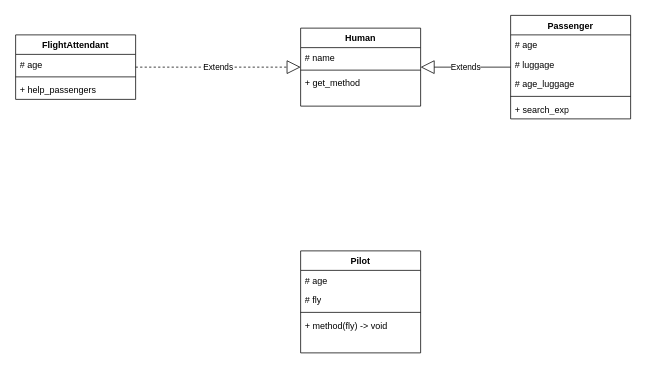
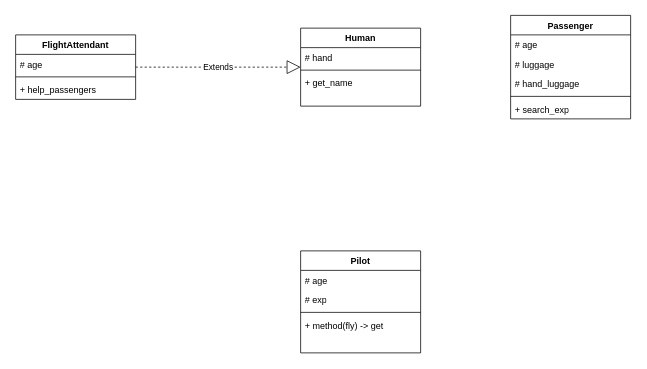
  <mxCell id="0" />
  <mxCell id="1" parent="0" />
  <mxCell id="2" value="Human" style="swimlane;fontStyle=1;align=center;verticalAlign=top;childLayout=stackLayout;horizontal=1;startSize=26;horizontalStack=0;resizeParent=1;resizeParentMax=0;resizeLast=0;collapsible=1;marginBottom=0;whiteSpace=wrap;html=1;" vertex="1" parent="1"><mxGeometry x="400" y="37" width="160" height="104" as="geometry" /></mxCell>
- <mxCell id="3" value="# name" style="text;strokeColor=none;fillColor=none;align=left;verticalAlign=top;spacingLeft=4;spacingRight=4;overflow=hidden;rotatable=0;points=[[0,0.5],[1,0.5]];portConstraint=eastwest;whiteSpace=wrap;html=1;" vertex="1" parent="2"><mxGeometry y="26" width="160" height="26" as="geometry" /></mxCell>
+ <mxCell id="3" value="# hand" style="text;strokeColor=none;fillColor=none;align=left;verticalAlign=top;spacingLeft=4;spacingRight=4;overflow=hidden;rotatable=0;points=[[0,0.5],[1,0.5]];portConstraint=eastwest;whiteSpace=wrap;html=1;" vertex="1" parent="2"><mxGeometry y="26" width="160" height="26" as="geometry" /></mxCell>
  <mxCell id="4" value="" style="line;strokeWidth=1;fillColor=none;align=left;verticalAlign=middle;spacingTop=-1;spacingLeft=3;spacingRight=3;rotatable=0;labelPosition=right;points=[];portConstraint=eastwest;strokeColor=inherit;" vertex="1" parent="2"><mxGeometry y="52" width="160" height="8" as="geometry" /></mxCell>
- <mxCell id="5" value="+ get_method" style="text;strokeColor=none;fillColor=none;align=left;verticalAlign=top;spacingLeft=4;spacingRight=4;overflow=hidden;rotatable=0;points=[[0,0.5],[1,0.5]];portConstraint=eastwest;whiteSpace=wrap;html=1;" vertex="1" parent="2"><mxGeometry y="60" width="160" height="44" as="geometry" /></mxCell>
+ <mxCell id="5" value="+ get_name" style="text;strokeColor=none;fillColor=none;align=left;verticalAlign=top;spacingLeft=4;spacingRight=4;overflow=hidden;rotatable=0;points=[[0,0.5],[1,0.5]];portConstraint=eastwest;whiteSpace=wrap;html=1;" vertex="1" parent="2"><mxGeometry y="60" width="160" height="44" as="geometry" /></mxCell>
  <mxCell id="6" value="Pilot" style="swimlane;fontStyle=1;align=center;verticalAlign=top;childLayout=stackLayout;horizontal=1;startSize=26;horizontalStack=0;resizeParent=1;resizeParentMax=0;resizeLast=0;collapsible=1;marginBottom=0;whiteSpace=wrap;html=1;" vertex="1" parent="1"><mxGeometry x="400" y="334" width="160" height="136" as="geometry" /></mxCell>
  <mxCell id="7" value="# age" style="text;strokeColor=none;fillColor=none;align=left;verticalAlign=top;spacingLeft=4;spacingRight=4;overflow=hidden;rotatable=0;points=[[0,0.5],[1,0.5]];portConstraint=eastwest;whiteSpace=wrap;html=1;" vertex="1" parent="6"><mxGeometry y="26" width="160" height="26" as="geometry" /></mxCell>
- <mxCell id="8" value="# fly" style="text;strokeColor=none;fillColor=none;align=left;verticalAlign=top;spacingLeft=4;spacingRight=4;overflow=hidden;rotatable=0;points=[[0,0.5],[1,0.5]];portConstraint=eastwest;whiteSpace=wrap;html=1;" vertex="1" parent="6"><mxGeometry y="52" width="160" height="26" as="geometry" /></mxCell>
+ <mxCell id="8" value="# exp" style="text;strokeColor=none;fillColor=none;align=left;verticalAlign=top;spacingLeft=4;spacingRight=4;overflow=hidden;rotatable=0;points=[[0,0.5],[1,0.5]];portConstraint=eastwest;whiteSpace=wrap;html=1;" vertex="1" parent="6"><mxGeometry y="52" width="160" height="26" as="geometry" /></mxCell>
  <mxCell id="9" value="" style="line;strokeWidth=1;fillColor=none;align=left;verticalAlign=middle;spacingTop=-1;spacingLeft=3;spacingRight=3;rotatable=0;labelPosition=right;points=[];portConstraint=eastwest;strokeColor=inherit;" vertex="1" parent="6"><mxGeometry y="78" width="160" height="8" as="geometry" /></mxCell>
- <mxCell id="10" value="+ method(fly) -&amp;gt; void" style="text;strokeColor=none;fillColor=none;align=left;verticalAlign=top;spacingLeft=4;spacingRight=4;overflow=hidden;rotatable=0;points=[[0,0.5],[1,0.5]];portConstraint=eastwest;whiteSpace=wrap;html=1;" vertex="1" parent="6"><mxGeometry y="86" width="160" height="50" as="geometry" /></mxCell>
+ <mxCell id="10" value="+ method(fly) -&amp;gt; get" style="text;strokeColor=none;fillColor=none;align=left;verticalAlign=top;spacingLeft=4;spacingRight=4;overflow=hidden;rotatable=0;points=[[0,0.5],[1,0.5]];portConstraint=eastwest;whiteSpace=wrap;html=1;" vertex="1" parent="6"><mxGeometry y="86" width="160" height="50" as="geometry" /></mxCell>
  <mxCell id="11" value="FlightAttendant" style="swimlane;fontStyle=1;align=center;verticalAlign=top;childLayout=stackLayout;horizontal=1;startSize=26;horizontalStack=0;resizeParent=1;resizeParentMax=0;resizeLast=0;collapsible=1;marginBottom=0;whiteSpace=wrap;html=1;" vertex="1" parent="1"><mxGeometry x="20" y="46" width="160" height="86" as="geometry" /></mxCell>
  <mxCell id="12" value="# age" style="text;strokeColor=none;fillColor=none;align=left;verticalAlign=top;spacingLeft=4;spacingRight=4;overflow=hidden;rotatable=0;points=[[0,0.5],[1,0.5]];portConstraint=eastwest;whiteSpace=wrap;html=1;" vertex="1" parent="11"><mxGeometry y="26" width="160" height="26" as="geometry" /></mxCell>
  <mxCell id="13" value="" style="line;strokeWidth=1;fillColor=none;align=left;verticalAlign=middle;spacingTop=-1;spacingLeft=3;spacingRight=3;rotatable=0;labelPosition=right;points=[];portConstraint=eastwest;strokeColor=inherit;" vertex="1" parent="11"><mxGeometry y="52" width="160" height="8" as="geometry" /></mxCell>
  <mxCell id="14" value="+ help_passengers" style="text;strokeColor=none;fillColor=none;align=left;verticalAlign=top;spacingLeft=4;spacingRight=4;overflow=hidden;rotatable=0;points=[[0,0.5],[1,0.5]];portConstraint=eastwest;whiteSpace=wrap;html=1;" vertex="1" parent="11"><mxGeometry y="60" width="160" height="26" as="geometry" /></mxCell>
  <mxCell id="15" value="Extends" style="endArrow=block;endSize=16;endFill=0;html=1;rounded=0;dashed=1;" edge="1" parent="1" source="11" target="2"><mxGeometry width="160" relative="1" as="geometry"><mxPoint x="220" y="174" as="sourcePoint" /><mxPoint x="380" y="174" as="targetPoint" /></mxGeometry></mxCell>
  <mxCell id="16" value="Passenger" style="swimlane;fontStyle=1;align=center;verticalAlign=top;childLayout=stackLayout;horizontal=1;startSize=26;horizontalStack=0;resizeParent=1;resizeParentMax=0;resizeLast=0;collapsible=1;marginBottom=0;whiteSpace=wrap;html=1;" vertex="1" parent="1"><mxGeometry x="680" y="20" width="160" height="138" as="geometry" /></mxCell>
  <mxCell id="17" value="# age" style="text;strokeColor=none;fillColor=none;align=left;verticalAlign=top;spacingLeft=4;spacingRight=4;overflow=hidden;rotatable=0;points=[[0,0.5],[1,0.5]];portConstraint=eastwest;whiteSpace=wrap;html=1;" vertex="1" parent="16"><mxGeometry y="26" width="160" height="26" as="geometry" /></mxCell>
  <mxCell id="18" value="# luggage" style="text;strokeColor=none;fillColor=none;align=left;verticalAlign=top;spacingLeft=4;spacingRight=4;overflow=hidden;rotatable=0;points=[[0,0.5],[1,0.5]];portConstraint=eastwest;whiteSpace=wrap;html=1;" vertex="1" parent="16"><mxGeometry y="52" width="160" height="26" as="geometry" /></mxCell>
- <mxCell id="19" value="# age_luggage" style="text;strokeColor=none;fillColor=none;align=left;verticalAlign=top;spacingLeft=4;spacingRight=4;overflow=hidden;rotatable=0;points=[[0,0.5],[1,0.5]];portConstraint=eastwest;whiteSpace=wrap;html=1;" vertex="1" parent="16"><mxGeometry y="78" width="160" height="26" as="geometry" /></mxCell>
+ <mxCell id="19" value="# hand_luggage" style="text;strokeColor=none;fillColor=none;align=left;verticalAlign=top;spacingLeft=4;spacingRight=4;overflow=hidden;rotatable=0;points=[[0,0.5],[1,0.5]];portConstraint=eastwest;whiteSpace=wrap;html=1;" vertex="1" parent="16"><mxGeometry y="78" width="160" height="26" as="geometry" /></mxCell>
  <mxCell id="20" value="" style="line;strokeWidth=1;fillColor=none;align=left;verticalAlign=middle;spacingTop=-1;spacingLeft=3;spacingRight=3;rotatable=0;labelPosition=right;points=[];portConstraint=eastwest;strokeColor=inherit;" vertex="1" parent="16"><mxGeometry y="104" width="160" height="8" as="geometry" /></mxCell>
  <mxCell id="21" value="+ search_exp" style="text;strokeColor=none;fillColor=none;align=left;verticalAlign=top;spacingLeft=4;spacingRight=4;overflow=hidden;rotatable=0;points=[[0,0.5],[1,0.5]];portConstraint=eastwest;whiteSpace=wrap;html=1;" vertex="1" parent="16"><mxGeometry y="112" width="160" height="26" as="geometry" /></mxCell>
- <mxCell id="22" value="Extends" style="endArrow=block;endSize=16;endFill=0;html=1;rounded=0;" edge="1" parent="1" source="16" target="2"><mxGeometry width="160" relative="1" as="geometry"><mxPoint x="610" y="244" as="sourcePoint" /><mxPoint x="770" y="244" as="targetPoint" /></mxGeometry></mxCell>
